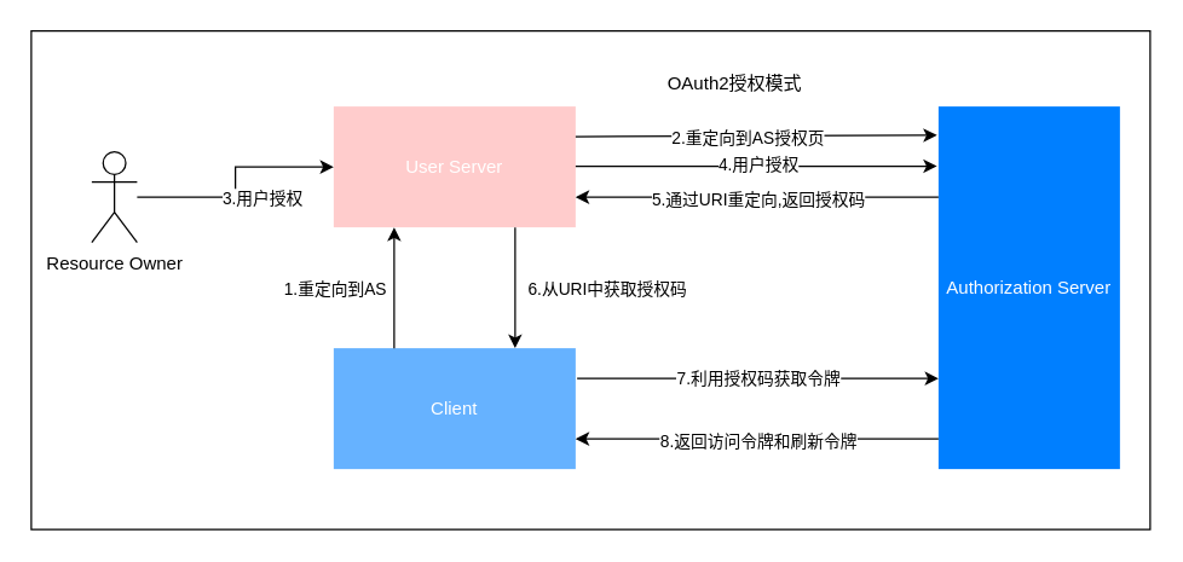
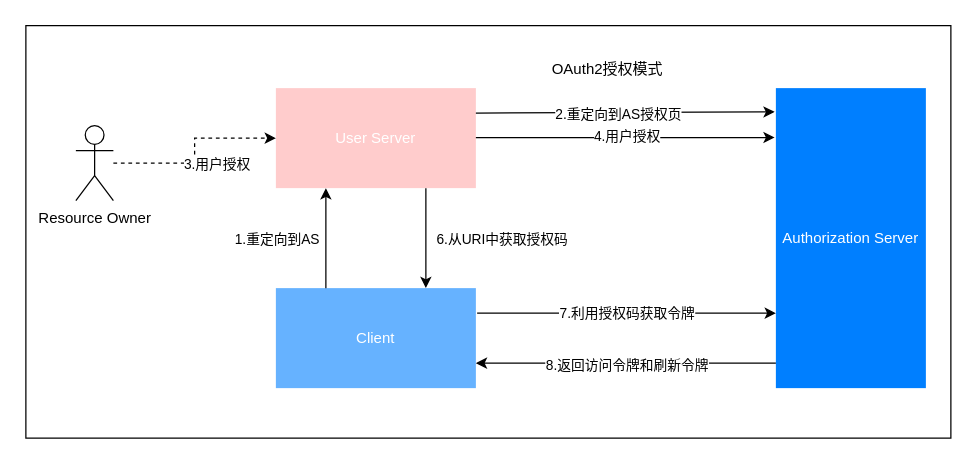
  <mxCell id="0" />
  <mxCell id="1" parent="0" />
  <mxCell id="2" value="" style="rounded=0;whiteSpace=wrap;html=1;" vertex="1" parent="1"><mxGeometry x="20" y="20" width="740" height="330" as="geometry" /></mxCell>
  <mxCell id="3" value="&lt;font color=&quot;#ffffff&quot;&gt;User Server&lt;/font&gt;" style="rounded=0;whiteSpace=wrap;html=1;fillColor=#FFCCCC;strokeColor=none;" vertex="1" parent="1"><mxGeometry x="220" y="70" width="160" height="80" as="geometry" /></mxCell>
  <mxCell id="4" value="&lt;font color=&quot;#ffffff&quot;&gt;Client&lt;/font&gt;" style="rounded=0;whiteSpace=wrap;html=1;strokeColor=none;fillColor=#66B2FF;" vertex="1" parent="1"><mxGeometry x="220" y="230" width="160" height="80" as="geometry" /></mxCell>
  <mxCell id="5" value="&lt;font color=&quot;#ffffff&quot;&gt;Authorization Server&lt;/font&gt;" style="rounded=0;whiteSpace=wrap;html=1;fillColor=#007FFF;strokeColor=none;" vertex="1" parent="1"><mxGeometry x="620" y="70" width="120" height="240" as="geometry" /></mxCell>
- <mxCell id="6" style="edgeStyle=orthogonalEdgeStyle;rounded=0;orthogonalLoop=1;jettySize=auto;html=1;entryX=0;entryY=0.5;entryDx=0;entryDy=0;" edge="1" parent="1" source="8" target="3"><mxGeometry relative="1" as="geometry" /></mxCell>
+ <mxCell id="6" style="edgeStyle=orthogonalEdgeStyle;rounded=0;orthogonalLoop=1;jettySize=auto;html=1;entryX=0;entryY=0.5;entryDx=0;entryDy=0;dashed=1;" edge="1" parent="1" source="8" target="3"><mxGeometry relative="1" as="geometry" /></mxCell>
  <mxCell id="7" value="3.用户授权" style="edgeLabel;html=1;align=center;verticalAlign=middle;resizable=0;points=[];" vertex="1" connectable="0" parent="6"><mxGeometry x="-0.192" y="1" relative="1" as="geometry"><mxPoint x="21" y="1" as="offset" /></mxGeometry></mxCell>
  <mxCell id="8" value="Resource Owner" style="shape=umlActor;verticalLabelPosition=bottom;verticalAlign=top;html=1;outlineConnect=0;" vertex="1" parent="1"><mxGeometry x="60" y="100" width="30" height="60" as="geometry" /></mxCell>
  <mxCell id="9" value="" style="endArrow=classic;html=1;rounded=0;exitX=1;exitY=0.25;exitDx=0;exitDy=0;" edge="1" parent="1" source="3"><mxGeometry width="50" height="50" relative="1" as="geometry"><mxPoint x="420" y="89" as="sourcePoint" /><mxPoint x="619" y="89" as="targetPoint" /></mxGeometry></mxCell>
  <mxCell id="10" value="2.重定向到AS授权页" style="edgeLabel;html=1;align=center;verticalAlign=middle;resizable=0;points=[];" vertex="1" connectable="0" parent="9"><mxGeometry x="-0.057" y="-1" relative="1" as="geometry"><mxPoint as="offset" /></mxGeometry></mxCell>
- <mxCell id="11" value="" style="endArrow=classic;html=1;rounded=0;exitX=0;exitY=0.25;exitDx=0;exitDy=0;entryX=1;entryY=0.75;entryDx=0;entryDy=0;" edge="1" parent="1" source="5" target="3"><mxGeometry width="50" height="50" relative="1" as="geometry"><mxPoint x="420" y="130" as="sourcePoint" /><mxPoint x="619" y="130" as="targetPoint" /></mxGeometry></mxCell>
- <mxCell id="12" value="5.通过URI重定向,返回授权码" style="edgeLabel;html=1;align=center;verticalAlign=middle;resizable=0;points=[];" vertex="1" connectable="0" parent="11"><mxGeometry x="0.253" y="1" relative="1" as="geometry"><mxPoint x="30" as="offset" /></mxGeometry></mxCell>
  <mxCell id="13" value="" style="endArrow=classic;html=1;rounded=0;" edge="1" parent="1"><mxGeometry width="50" height="50" relative="1" as="geometry"><mxPoint x="260" y="230" as="sourcePoint" /><mxPoint x="260" y="150" as="targetPoint" /></mxGeometry></mxCell>
  <mxCell id="14" value="1.重定向到AS" style="edgeLabel;html=1;align=center;verticalAlign=middle;resizable=0;points=[];" vertex="1" connectable="0" parent="13"><mxGeometry x="-0.033" relative="1" as="geometry"><mxPoint x="-40" y="-1" as="offset" /></mxGeometry></mxCell>
  <mxCell id="15" value="" style="endArrow=classic;html=1;rounded=0;exitX=0.75;exitY=1;exitDx=0;exitDy=0;entryX=0.75;entryY=0;entryDx=0;entryDy=0;" edge="1" parent="1" source="3" target="4"><mxGeometry width="50" height="50" relative="1" as="geometry"><mxPoint x="340" y="230" as="sourcePoint" /><mxPoint x="450" y="210" as="targetPoint" /></mxGeometry></mxCell>
  <mxCell id="16" value="6.从URI中获取授权码" style="edgeLabel;html=1;align=center;verticalAlign=middle;resizable=0;points=[];" vertex="1" connectable="0" parent="15"><mxGeometry x="-0.008" relative="1" as="geometry"><mxPoint x="60" as="offset" /></mxGeometry></mxCell>
  <mxCell id="17" value="" style="endArrow=classic;html=1;rounded=0;exitX=1;exitY=0.75;exitDx=0;exitDy=0;" edge="1" parent="1"><mxGeometry width="50" height="50" relative="1" as="geometry"><mxPoint x="380" y="109.5" as="sourcePoint" /><mxPoint x="619" y="109.5" as="targetPoint" /></mxGeometry></mxCell>
  <mxCell id="18" value="4.用户授权" style="edgeLabel;html=1;align=center;verticalAlign=middle;resizable=0;points=[];" vertex="1" connectable="0" parent="17"><mxGeometry x="-0.191" y="1" relative="1" as="geometry"><mxPoint x="23" as="offset" /></mxGeometry></mxCell>
  <mxCell id="19" value="" style="endArrow=classic;html=1;rounded=0;exitX=1;exitY=0.75;exitDx=0;exitDy=0;" edge="1" parent="1"><mxGeometry width="50" height="50" relative="1" as="geometry"><mxPoint x="381" y="250" as="sourcePoint" /><mxPoint x="620" y="250" as="targetPoint" /></mxGeometry></mxCell>
  <mxCell id="20" value="7.利用授权码获取令牌" style="edgeLabel;html=1;align=center;verticalAlign=middle;resizable=0;points=[];" vertex="1" connectable="0" parent="19"><mxGeometry x="-0.191" y="1" relative="1" as="geometry"><mxPoint x="22" as="offset" /></mxGeometry></mxCell>
  <mxCell id="21" value="" style="endArrow=classic;html=1;rounded=0;exitX=0;exitY=0.25;exitDx=0;exitDy=0;entryX=1;entryY=0.75;entryDx=0;entryDy=0;" edge="1" parent="1"><mxGeometry width="50" height="50" relative="1" as="geometry"><mxPoint x="620" y="290" as="sourcePoint" /><mxPoint x="380" y="290" as="targetPoint" /></mxGeometry></mxCell>
  <mxCell id="22" value="8.返回访问令牌和刷新令牌" style="edgeLabel;html=1;align=center;verticalAlign=middle;resizable=0;points=[];" vertex="1" connectable="0" parent="21"><mxGeometry x="0.253" y="1" relative="1" as="geometry"><mxPoint x="30" as="offset" /></mxGeometry></mxCell>
  <mxCell id="23" value="OAuth2授权模式" style="text;html=1;align=center;verticalAlign=middle;resizable=0;points=[];autosize=1;strokeColor=none;fillColor=none;" vertex="1" parent="1"><mxGeometry x="430" y="40" width="110" height="30" as="geometry" /></mxCell>
